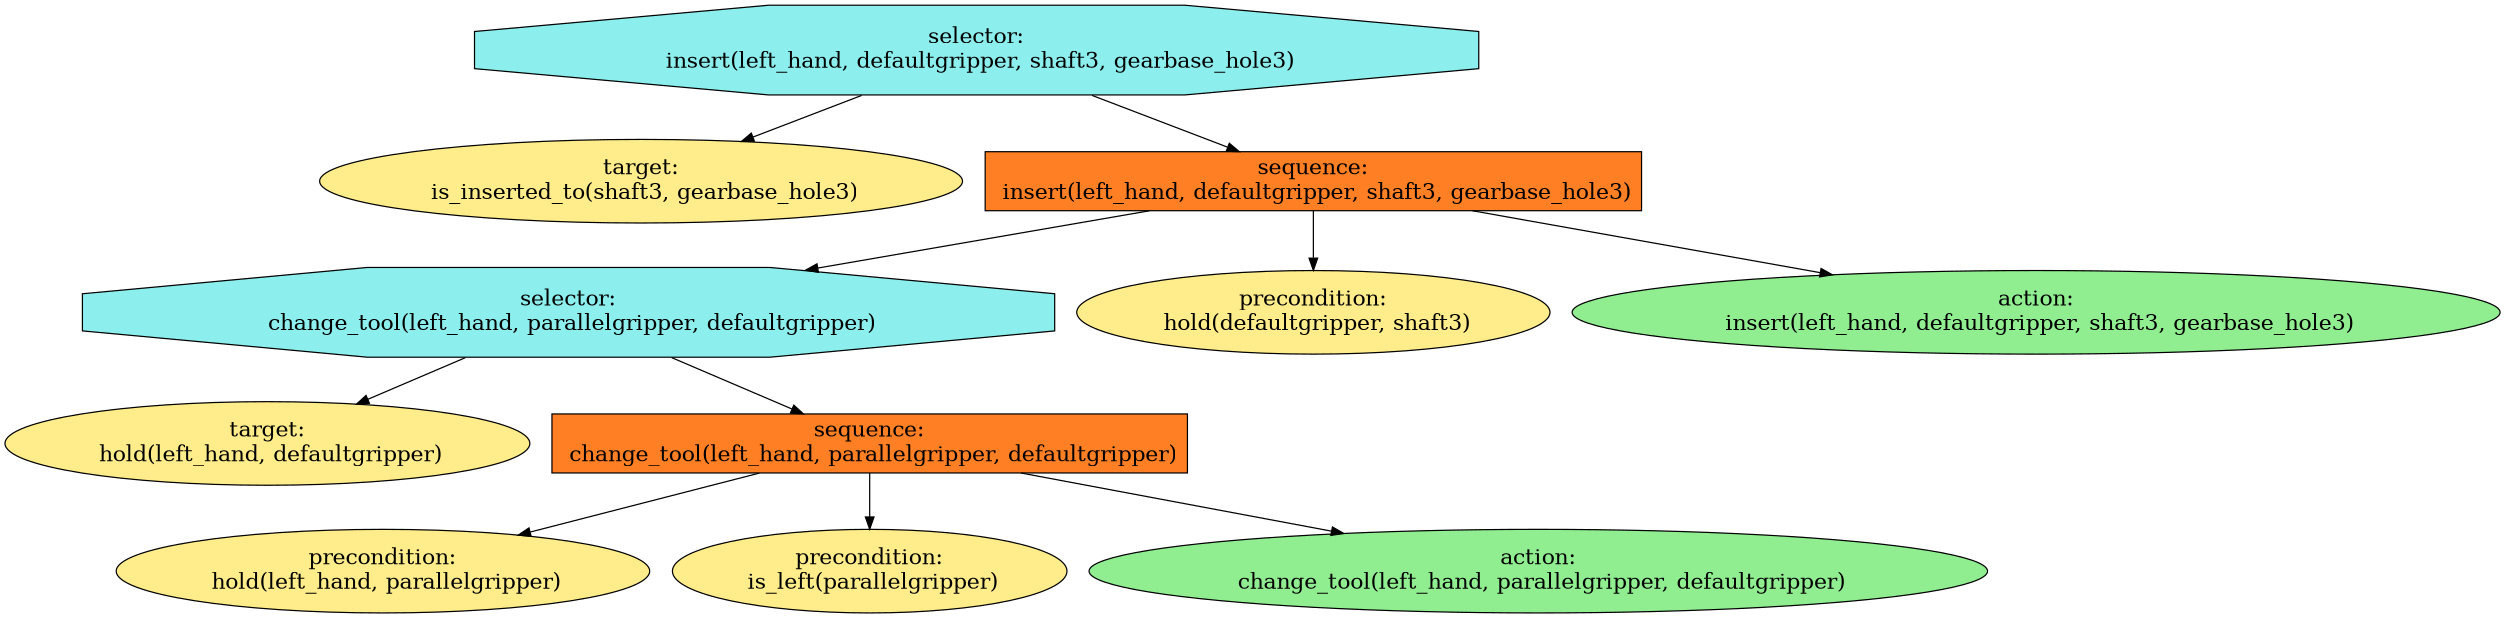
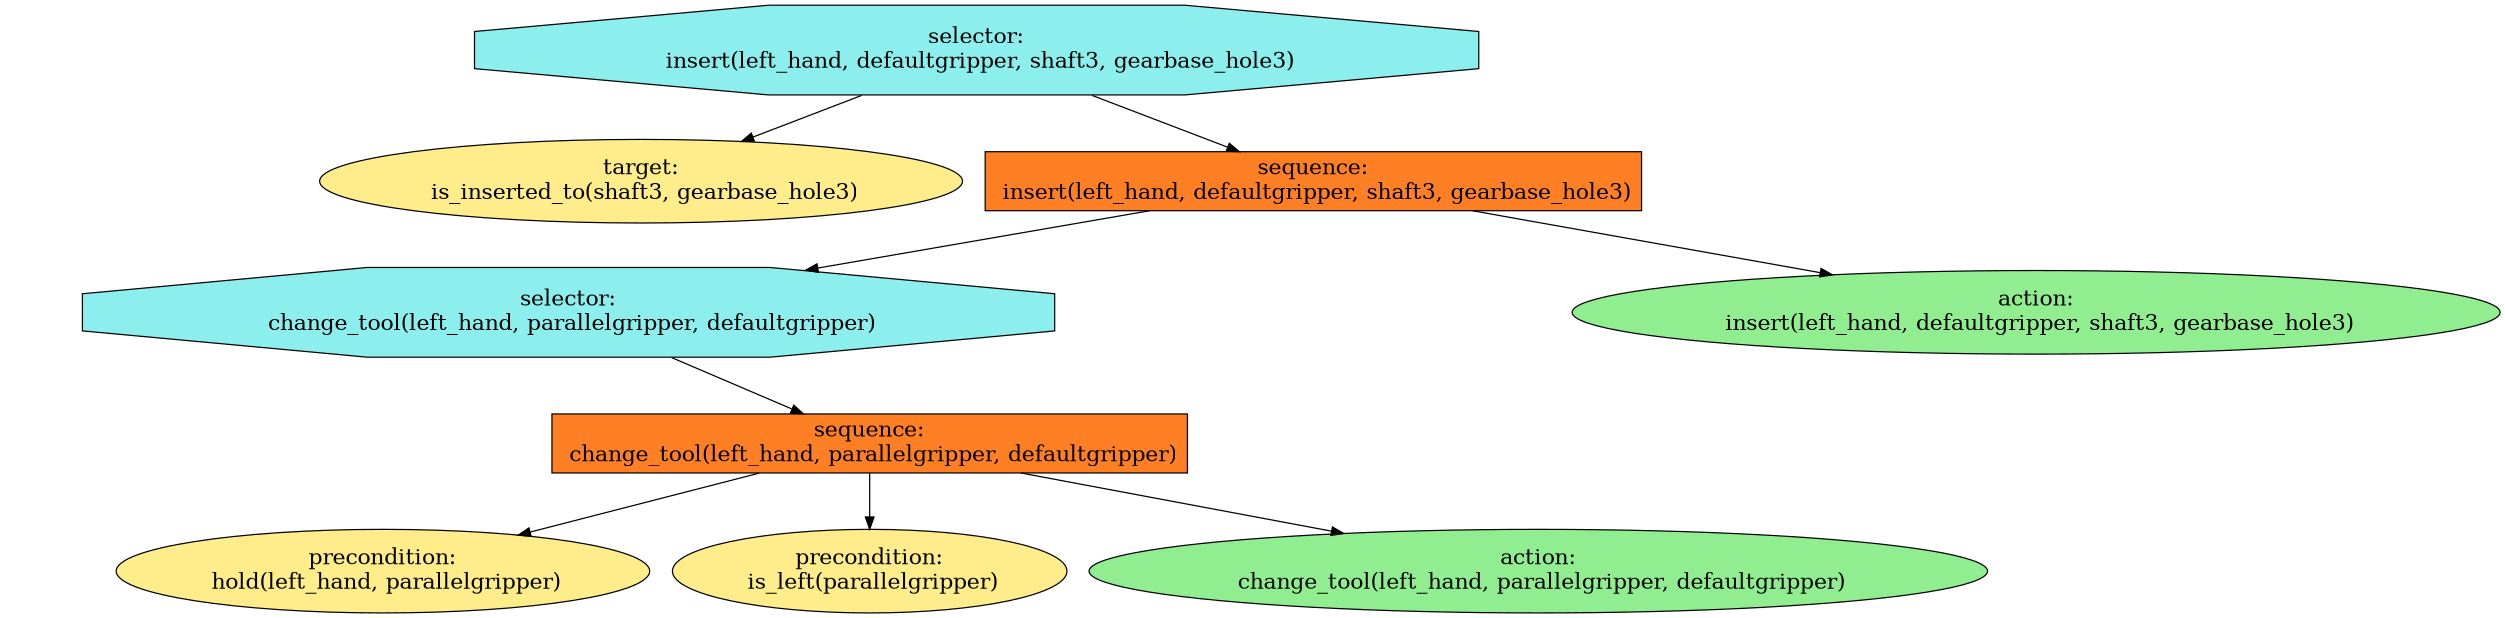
  digraph {
    fontname="times-roman"
    ordering=out
    node [fillcolor=lightgoldenrod1 fontcolor=black fontname="times-roman" fontsize=18 shape=ellipse style=filled]
    edge [fontname="times-roman"]
    n1 [fillcolor=darkslategray2 label="selector:\n insert(left_hand, defaultgripper, shaft3, gearbase_hole3)" shape=octagon]
    n2 [label="target:\n is_inserted_to(shaft3, gearbase_hole3)"]
    n3 [fillcolor=chocolate1 label="sequence:\n insert(left_hand, defaultgripper, shaft3, gearbase_hole3)" shape=box]
    n4 [fillcolor=darkslategray2 label="selector:\n change_tool(left_hand, parallelgripper, defaultgripper)" shape=octagon]
-   n5 [label="precondition:\n hold(defaultgripper, shaft3)"]
    n6 [fillcolor=lightgreen label="action:\n insert(left_hand, defaultgripper, shaft3, gearbase_hole3)"]
-   n7 [label="target:\n hold(left_hand, defaultgripper)"]
    n8 [fillcolor=chocolate1 label="sequence:\n change_tool(left_hand, parallelgripper, defaultgripper)" shape=box]
    n9 [label="precondition:\n hold(left_hand, parallelgripper)"]
    n10 [label="precondition:\n is_left(parallelgripper)"]
    n11 [fillcolor=lightgreen label="action:\n change_tool(left_hand, parallelgripper, defaultgripper)"]
    n1 -> n2
    n1 -> n3
    n3 -> n4
-   n3 -> n5
    n3 -> n6
-   n4 -> n7
    n4 -> n8
    n8 -> n9
    n8 -> n10
    n8 -> n11
  }
